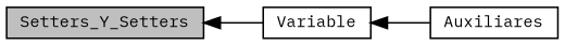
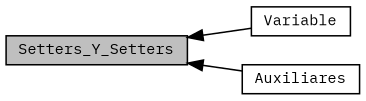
  digraph {
    fontname="IBM Plex Mono"
    rankdir=LR
    node [color=black fillcolor=white fontname="IBM Plex Mono" fontsize=10 shape=record style=filled]
    edge [dir=back fontname="IBM Plex Mono" fontsize=10 labelfontname=Helvetica labelfontsize=10 shape=plaintext style=solid]
    n1 [height=0.2 label=Variable width=0.4]
    n2 [height=0.2 label=Auxiliares width=0.4]
    n3 [fillcolor=grey75 fontcolor=black height=0.2 label=Setters_Y_Setters width=0.4]
    n3 -> n1
-   n1 -> n2
+   n3 -> n2
  }
